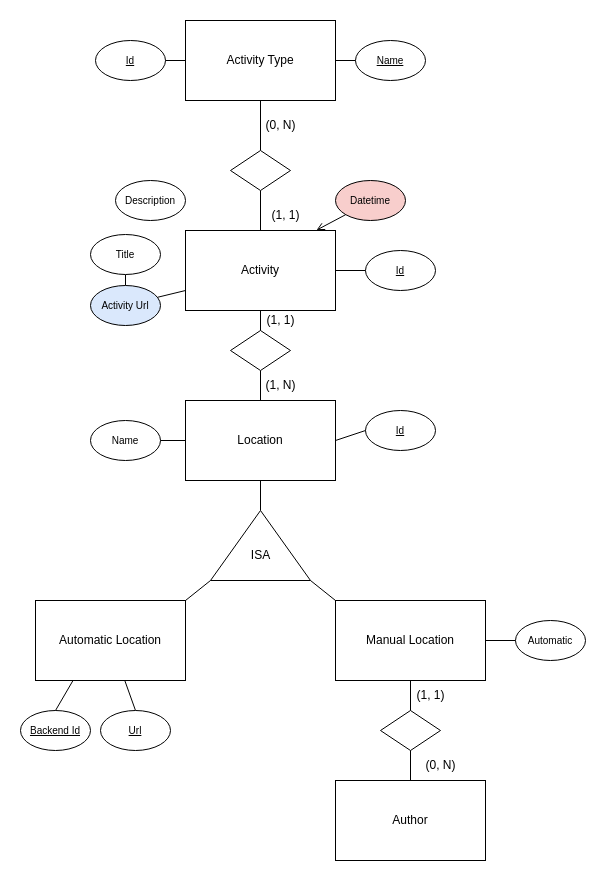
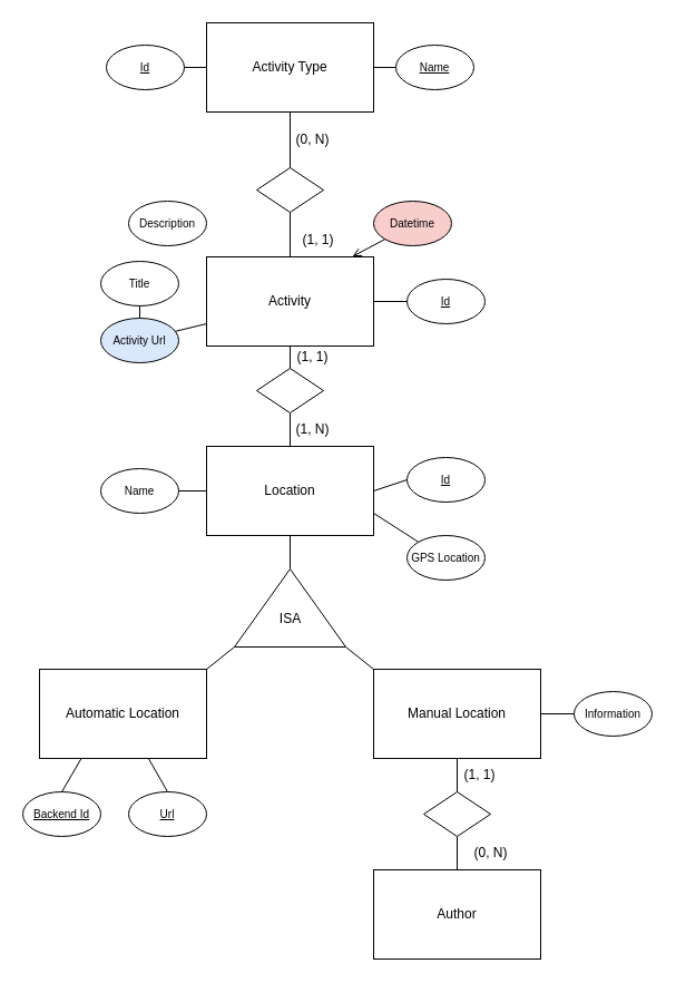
  <mxCell id="0" />
  <mxCell id="1" parent="0" />
  <mxCell id="2" value="" style="edgeStyle=orthogonalEdgeStyle;rounded=0;orthogonalLoop=1;jettySize=auto;html=1;endArrow=none;endFill=0;" parent="1" source="3" target="11" edge="1"><mxGeometry relative="1" as="geometry" /></mxCell>
  <mxCell id="3" value="Activity" style="rounded=0;whiteSpace=wrap;html=1;" parent="1" vertex="1"><mxGeometry x="185" y="230" width="150" height="80" as="geometry" /></mxCell>
  <mxCell id="4" value="" style="rounded=0;orthogonalLoop=1;jettySize=auto;html=1;endArrow=none;endFill=0;" parent="1" source="5" target="31" edge="1"><mxGeometry relative="1" as="geometry" /></mxCell>
  <mxCell id="5" value="&lt;font style=&quot;font-size: 10px;&quot;&gt;Title&lt;/font&gt;" style="ellipse;whiteSpace=wrap;html=1;" parent="1" vertex="1"><mxGeometry x="90" y="234" width="70" height="40" as="geometry" /></mxCell>
  <mxCell id="6" value="&lt;font style=&quot;font-size: 10px;&quot;&gt;Description&lt;/font&gt;" style="ellipse;whiteSpace=wrap;html=1;" parent="1" vertex="1"><mxGeometry x="115" y="180" width="70" height="40" as="geometry" /></mxCell>
  <mxCell id="7" value="&lt;font style=&quot;font-size: 10px;&quot;&gt;Datetime&lt;/font&gt;" style="ellipse;whiteSpace=wrap;html=1;fillColor=#f8cecc;" parent="1" vertex="1"><mxGeometry x="335" y="180" width="70" height="40" as="geometry" /></mxCell>
  <mxCell id="8" value="" style="endArrow=open;html=1;rounded=0;exitX=0;exitY=1;exitDx=0;exitDy=0;entryX=0.873;entryY=-0.004;entryDx=0;entryDy=0;endFill=0;entryPerimeter=0;" parent="1" source="7" target="3" edge="1"><mxGeometry width="50" height="50" relative="1" as="geometry"><mxPoint x="15" y="380" as="sourcePoint" /><mxPoint x="65" y="330" as="targetPoint" /></mxGeometry></mxCell>
  <mxCell id="9" value="Activity Type" style="rounded=0;whiteSpace=wrap;html=1;" parent="1" vertex="1"><mxGeometry x="185" y="20" width="150" height="80" as="geometry" /></mxCell>
  <mxCell id="10" value="" style="edgeStyle=orthogonalEdgeStyle;rounded=0;orthogonalLoop=1;jettySize=auto;html=1;endArrow=none;endFill=0;" parent="1" source="11" target="9" edge="1"><mxGeometry relative="1" as="geometry" /></mxCell>
  <mxCell id="11" value="" style="rhombus;whiteSpace=wrap;html=1;" parent="1" vertex="1"><mxGeometry x="230" y="150" width="60" height="40" as="geometry" /></mxCell>
  <mxCell id="12" value="(0, N)" style="text;html=1;align=center;verticalAlign=middle;resizable=0;points=[];autosize=1;strokeColor=none;fillColor=none;" parent="1" vertex="1"><mxGeometry x="255" y="110" width="50" height="30" as="geometry" /></mxCell>
  <mxCell id="13" value="(1, 1)" style="text;html=1;align=center;verticalAlign=middle;resizable=0;points=[];autosize=1;strokeColor=none;fillColor=none;" parent="1" vertex="1"><mxGeometry x="260" y="200" width="50" height="30" as="geometry" /></mxCell>
  <mxCell id="14" value="&lt;font style=&quot;font-size: 10px;&quot;&gt;&lt;u&gt;Id&lt;/u&gt;&lt;/font&gt;" style="ellipse;whiteSpace=wrap;html=1;" parent="1" vertex="1"><mxGeometry x="95" y="40" width="70" height="40" as="geometry" /></mxCell>
  <mxCell id="15" value="&lt;font style=&quot;font-size: 10px;&quot;&gt;&lt;u&gt;Name&lt;/u&gt;&lt;/font&gt;" style="ellipse;whiteSpace=wrap;html=1;" parent="1" vertex="1"><mxGeometry x="355" y="40" width="70" height="40" as="geometry" /></mxCell>
  <mxCell id="16" value="" style="endArrow=none;html=1;rounded=0;entryX=0;entryY=0.5;entryDx=0;entryDy=0;endFill=0;exitX=1;exitY=0.5;exitDx=0;exitDy=0;" parent="1" source="14" target="9" edge="1"><mxGeometry width="50" height="50" relative="1" as="geometry"><mxPoint x="205" y="500" as="sourcePoint" /><mxPoint x="125" y="480" as="targetPoint" /></mxGeometry></mxCell>
  <mxCell id="17" value="" style="endArrow=none;html=1;rounded=0;entryX=1;entryY=0.5;entryDx=0;entryDy=0;exitX=0;exitY=0.5;exitDx=0;exitDy=0;endFill=0;" parent="1" source="15" target="9" edge="1"><mxGeometry width="50" height="50" relative="1" as="geometry"><mxPoint x="205" y="530" as="sourcePoint" /><mxPoint x="233" y="510" as="targetPoint" /></mxGeometry></mxCell>
  <mxCell id="18" value="&lt;font style=&quot;font-size: 10px;&quot;&gt;&lt;u&gt;Id&lt;/u&gt;&lt;/font&gt;" style="ellipse;whiteSpace=wrap;html=1;" parent="1" vertex="1"><mxGeometry x="365" y="250" width="70" height="40" as="geometry" /></mxCell>
  <mxCell id="19" value="" style="endArrow=none;html=1;rounded=0;exitX=0;exitY=0.5;exitDx=0;exitDy=0;endFill=0;entryX=1;entryY=0.5;entryDx=0;entryDy=0;" parent="1" source="18" target="3" edge="1"><mxGeometry width="50" height="50" relative="1" as="geometry"><mxPoint x="25" y="320" as="sourcePoint" /><mxPoint x="75" y="270" as="targetPoint" /></mxGeometry></mxCell>
  <mxCell id="20" value="" style="edgeStyle=orthogonalEdgeStyle;rounded=0;orthogonalLoop=1;jettySize=auto;html=1;entryX=0;entryY=0;entryDx=50;entryDy=0;entryPerimeter=0;endArrow=none;endFill=0;" parent="1" source="21" target="35" edge="1"><mxGeometry relative="1" as="geometry" /></mxCell>
  <mxCell id="21" value="Location" style="rounded=0;whiteSpace=wrap;html=1;" parent="1" vertex="1"><mxGeometry x="185" y="400" width="150" height="80" as="geometry" /></mxCell>
  <mxCell id="22" value="&lt;font style=&quot;font-size: 10px;&quot;&gt;Name&lt;/font&gt;" style="ellipse;whiteSpace=wrap;html=1;" parent="1" vertex="1"><mxGeometry x="90" y="420" width="70" height="40" as="geometry" /></mxCell>
  <mxCell id="23" value="&lt;font style=&quot;font-size: 10px;&quot;&gt;&lt;u&gt;Id&lt;/u&gt;&lt;/font&gt;" style="ellipse;whiteSpace=wrap;html=1;" parent="1" vertex="1"><mxGeometry x="365" y="410" width="70" height="40" as="geometry" /></mxCell>
  <mxCell id="24" value="" style="edgeStyle=orthogonalEdgeStyle;rounded=0;orthogonalLoop=1;jettySize=auto;html=1;endArrow=none;endFill=0;" parent="1" source="26" target="21" edge="1"><mxGeometry relative="1" as="geometry" /></mxCell>
  <mxCell id="25" value="" style="edgeStyle=orthogonalEdgeStyle;rounded=0;orthogonalLoop=1;jettySize=auto;html=1;endArrow=none;endFill=0;" parent="1" source="26" target="3" edge="1"><mxGeometry relative="1" as="geometry" /></mxCell>
  <mxCell id="26" value="" style="rhombus;whiteSpace=wrap;html=1;" parent="1" vertex="1"><mxGeometry x="230" y="330" width="60" height="40" as="geometry" /></mxCell>
  <mxCell id="27" value="(1, 1)" style="text;html=1;align=center;verticalAlign=middle;resizable=0;points=[];autosize=1;strokeColor=none;fillColor=none;" parent="1" vertex="1"><mxGeometry x="255" y="305" width="50" height="30" as="geometry" /></mxCell>
  <mxCell id="28" value="(1, N)" style="text;html=1;align=center;verticalAlign=middle;resizable=0;points=[];autosize=1;strokeColor=none;fillColor=none;" parent="1" vertex="1"><mxGeometry x="255" y="370" width="50" height="30" as="geometry" /></mxCell>
  <mxCell id="29" value="" style="endArrow=none;html=1;rounded=0;exitX=1;exitY=0.5;exitDx=0;exitDy=0;entryX=0;entryY=0.5;entryDx=0;entryDy=0;endFill=0;" parent="1" source="22" target="21" edge="1"><mxGeometry width="50" height="50" relative="1" as="geometry"><mxPoint x="355" y="214" as="sourcePoint" /><mxPoint x="326" y="240" as="targetPoint" /></mxGeometry></mxCell>
  <mxCell id="30" value="" style="endArrow=none;html=1;rounded=0;exitX=1;exitY=0.5;exitDx=0;exitDy=0;entryX=0;entryY=0.5;entryDx=0;entryDy=0;endFill=0;" parent="1" source="21" target="23" edge="1"><mxGeometry width="50" height="50" relative="1" as="geometry"><mxPoint x="520" y="340" as="sourcePoint" /><mxPoint x="523" y="320" as="targetPoint" /></mxGeometry></mxCell>
  <mxCell id="31" value="&lt;font style=&quot;font-size: 10px;&quot;&gt;Activity Url&lt;/font&gt;" style="ellipse;whiteSpace=wrap;html=1;fillColor=#dae8fc;" parent="1" vertex="1"><mxGeometry x="90" y="285" width="70" height="40" as="geometry" /></mxCell>
  <mxCell id="32" value="" style="endArrow=none;html=1;rounded=0;entryX=0;entryY=0.75;entryDx=0;entryDy=0;endFill=0;exitX=0.957;exitY=0.295;exitDx=0;exitDy=0;exitPerimeter=0;" parent="1" source="31" target="3" edge="1"><mxGeometry width="50" height="50" relative="1" as="geometry"><mxPoint x="175" y="310" as="sourcePoint" /><mxPoint x="65" y="330" as="targetPoint" /></mxGeometry></mxCell>
  <mxCell id="33" value="" style="group" parent="1" vertex="1" connectable="0"><mxGeometry x="210" y="510" width="100" height="70" as="geometry" /></mxCell>
  <mxCell id="34" value="" style="group" parent="33" vertex="1" connectable="0"><mxGeometry width="100" height="70" as="geometry" /></mxCell>
  <mxCell id="35" value="" style="verticalLabelPosition=bottom;verticalAlign=top;html=1;shape=mxgraph.basic.acute_triangle;dx=0.5;" parent="34" vertex="1"><mxGeometry width="100" height="70" as="geometry" /></mxCell>
  <mxCell id="36" value="ISA" style="text;html=1;align=center;verticalAlign=middle;resizable=0;points=[];autosize=1;strokeColor=none;fillColor=none;" parent="34" vertex="1"><mxGeometry x="30" y="30" width="40" height="30" as="geometry" /></mxCell>
  <mxCell id="37" value="Automatic Location" style="rounded=0;whiteSpace=wrap;html=1;" parent="1" vertex="1"><mxGeometry x="35" y="600" width="150" height="80" as="geometry" /></mxCell>
  <mxCell id="38" value="Manual Location" style="rounded=0;whiteSpace=wrap;html=1;" parent="1" vertex="1"><mxGeometry x="335" y="600" width="150" height="80" as="geometry" /></mxCell>
  <mxCell id="39" value="" style="endArrow=none;html=1;rounded=0;entryX=0;entryY=1;entryDx=0;entryDy=0;entryPerimeter=0;exitX=1;exitY=0;exitDx=0;exitDy=0;" parent="1" source="37" target="35" edge="1"><mxGeometry width="50" height="50" relative="1" as="geometry"><mxPoint x="245" y="740" as="sourcePoint" /><mxPoint x="295" y="690" as="targetPoint" /></mxGeometry></mxCell>
  <mxCell id="40" value="" style="endArrow=none;html=1;rounded=0;entryX=1;entryY=1;entryDx=0;entryDy=0;entryPerimeter=0;exitX=0;exitY=0;exitDx=0;exitDy=0;" parent="1" source="38" target="35" edge="1"><mxGeometry width="50" height="50" relative="1" as="geometry"><mxPoint x="185" y="610" as="sourcePoint" /><mxPoint x="220" y="590" as="targetPoint" /></mxGeometry></mxCell>
  <mxCell id="41" value="" style="rounded=0;orthogonalLoop=1;jettySize=auto;html=1;endArrow=none;endFill=0;exitX=0.5;exitY=0;exitDx=0;exitDy=0;" parent="1" source="42" target="37" edge="1"><mxGeometry relative="1" as="geometry" /></mxCell>
- <mxCell id="42" value="&lt;font style=&quot;font-size: 10px;&quot;&gt;&lt;u&gt;Url&lt;/u&gt;&lt;/font&gt;" style="ellipse;whiteSpace=wrap;html=1;" parent="1" vertex="1"><mxGeometry x="100" y="710" width="70" height="40" as="geometry" /></mxCell>
+ <mxCell id="42" value="&lt;font style=&quot;font-size: 10px;&quot;&gt;&lt;u&gt;Url&lt;/u&gt;&lt;/font&gt;" style="ellipse;whiteSpace=wrap;html=1;" parent="1" vertex="1"><mxGeometry x="115" y="710" width="70" height="40" as="geometry" /></mxCell>
  <mxCell id="43" value="Author" style="rounded=0;whiteSpace=wrap;html=1;" parent="1" vertex="1"><mxGeometry x="335" y="780" width="150" height="80" as="geometry" /></mxCell>
  <mxCell id="44" value="" style="rhombus;whiteSpace=wrap;html=1;" parent="1" vertex="1"><mxGeometry x="380" y="710" width="60" height="40" as="geometry" /></mxCell>
  <mxCell id="45" value="" style="endArrow=none;html=1;rounded=0;entryX=0.5;entryY=1;entryDx=0;entryDy=0;exitX=0.5;exitY=0;exitDx=0;exitDy=0;" parent="1" source="44" target="38" edge="1"><mxGeometry width="50" height="50" relative="1" as="geometry"><mxPoint x="205" y="770" as="sourcePoint" /><mxPoint x="395" y="700" as="targetPoint" /></mxGeometry></mxCell>
  <mxCell id="46" value="" style="endArrow=none;html=1;rounded=0;entryX=0.5;entryY=1;entryDx=0;entryDy=0;exitX=0.5;exitY=0;exitDx=0;exitDy=0;" parent="1" source="43" target="44" edge="1"><mxGeometry width="50" height="50" relative="1" as="geometry"><mxPoint x="255" y="850" as="sourcePoint" /><mxPoint x="305" y="800" as="targetPoint" /></mxGeometry></mxCell>
  <mxCell id="47" value="(1, 1)" style="text;html=1;align=center;verticalAlign=middle;resizable=0;points=[];autosize=1;strokeColor=none;fillColor=none;" parent="1" vertex="1"><mxGeometry x="405" y="680" width="50" height="30" as="geometry" /></mxCell>
  <mxCell id="48" value="(0, N)" style="text;html=1;align=center;verticalAlign=middle;resizable=0;points=[];autosize=1;strokeColor=none;fillColor=none;" parent="1" vertex="1"><mxGeometry x="415" y="750" width="50" height="30" as="geometry" /></mxCell>
- <mxCell id="49" value="&lt;font style=&quot;font-size: 10px;&quot;&gt;Automatic&lt;/font&gt;" style="ellipse;whiteSpace=wrap;html=1;" parent="1" vertex="1"><mxGeometry x="515" y="620" width="70" height="40" as="geometry" /></mxCell>
+ <mxCell id="49" value="&lt;font style=&quot;font-size: 10px;&quot;&gt;Information&lt;/font&gt;" style="ellipse;whiteSpace=wrap;html=1;" parent="1" vertex="1"><mxGeometry x="515" y="620" width="70" height="40" as="geometry" /></mxCell>
  <mxCell id="50" value="" style="endArrow=none;html=1;rounded=0;entryX=0;entryY=0.5;entryDx=0;entryDy=0;exitX=1;exitY=0.5;exitDx=0;exitDy=0;" parent="1" source="38" target="49" edge="1"><mxGeometry width="50" height="50" relative="1" as="geometry"><mxPoint x="245" y="720" as="sourcePoint" /><mxPoint x="295" y="670" as="targetPoint" /></mxGeometry></mxCell>
+ <mxCell id="51" value="&lt;span style=&quot;font-size: 10px;&quot;&gt;GPS Location&lt;/span&gt;" style="ellipse;whiteSpace=wrap;html=1;" parent="1" vertex="1"><mxGeometry x="365" y="480" width="70" height="40" as="geometry" /></mxCell>
+ <mxCell id="52" value="" style="endArrow=none;html=1;rounded=0;entryX=0;entryY=0;entryDx=0;entryDy=0;exitX=1;exitY=0.75;exitDx=0;exitDy=0;" parent="1" source="21" target="51" edge="1"><mxGeometry width="50" height="50" relative="1" as="geometry"><mxPoint x="85" y="570" as="sourcePoint" /><mxPoint x="135" y="520" as="targetPoint" /></mxGeometry></mxCell>
  <mxCell id="53" value="&lt;font style=&quot;font-size: 10px;&quot;&gt;&lt;u&gt;Backend Id&lt;/u&gt;&lt;/font&gt;" style="ellipse;whiteSpace=wrap;html=1;" parent="1" vertex="1"><mxGeometry x="20" y="710" width="70" height="40" as="geometry" /></mxCell>
  <mxCell id="54" value="" style="endArrow=none;html=1;rounded=0;entryX=0.5;entryY=0;entryDx=0;entryDy=0;exitX=0.25;exitY=1;exitDx=0;exitDy=0;" parent="1" source="37" target="53" edge="1"><mxGeometry width="50" height="50" relative="1" as="geometry"><mxPoint x="-35" y="780" as="sourcePoint" /><mxPoint x="15" y="730" as="targetPoint" /></mxGeometry></mxCell>
